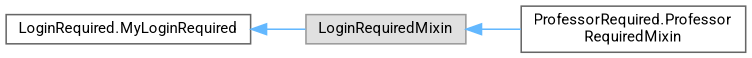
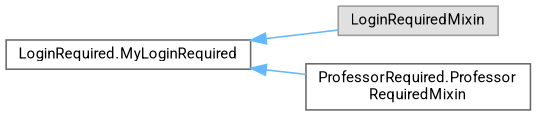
  digraph {
    fontname=Roboto
    rankdir=LR
    node [color=grey40 fillcolor=white fontname=Roboto fontsize=10 shape=box style=filled]
    edge [color=steelblue1 dir=back fontname=Roboto fontsize=10 labelfontname=Helvetica labelfontsize=10 style=solid]
    n1 [color=grey60 fillcolor="#E0E0E0" height=0.2 label=LoginRequiredMixin width=0.4]
    n2 [height=0.2 label="ProfessorRequired.Professor\lRequiredMixin" width=0.4]
    n3 [height=0.2 label="LoginRequired.MyLoginRequired" width=0.4]
-   n1 -> n2
+   n3 -> n2
    n3 -> n1
  }
